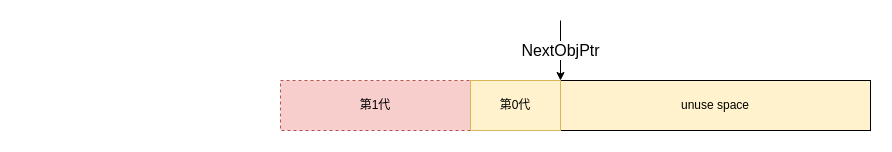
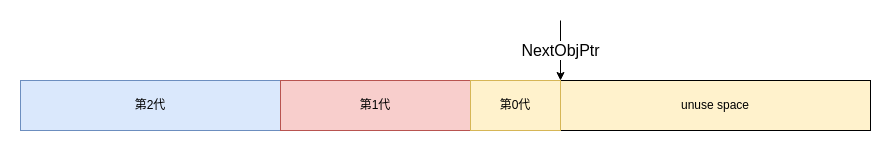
  <mxCell id="0" />
  <mxCell id="1" parent="0" />
- <mxCell id="3" value="第1代" style="rounded=0;whiteSpace=wrap;html=1;fillColor=#f8cecc;strokeColor=#b85450;dashed=1;" parent="1" vertex="1"><mxGeometry x="280" y="80" width="190" height="50" as="geometry" /></mxCell>
+ <mxCell id="2" value="第2代" style="rounded=0;whiteSpace=wrap;html=1;fillColor=#dae8fc;strokeColor=#6c8ebf;" parent="1" vertex="1"><mxGeometry y="80" width="260" height="50" as="geometry" x="20" /></mxCell>
+ <mxCell id="3" value="第1代" style="rounded=0;whiteSpace=wrap;html=1;fillColor=#f8cecc;strokeColor=#b85450;" parent="1" vertex="1"><mxGeometry x="280" y="80" width="190" height="50" as="geometry" /></mxCell>
  <mxCell id="4" value="unuse space" style="rounded=0;whiteSpace=wrap;html=1;fillColor=#fff2cc;" parent="1" vertex="1"><mxGeometry x="560" y="80" width="310" height="50" as="geometry" /></mxCell>
  <mxCell id="5" value="&lt;font style=&quot;font-size: 16px;&quot;&gt;NextObjPtr&lt;/font&gt;" style="endArrow=classic;html=1;rounded=0;" parent="1" edge="1"><mxGeometry width="50" height="50" relative="1" as="geometry"><mxPoint x="560" y="20" as="sourcePoint" /><mxPoint x="560" y="80" as="targetPoint" /></mxGeometry></mxCell>
  <mxCell id="6" value="第0代" style="rounded=0;whiteSpace=wrap;html=1;fillColor=#fff2cc;strokeColor=#d6b656;" parent="1" vertex="1"><mxGeometry x="470" y="80" width="90" height="50" as="geometry" /></mxCell>
